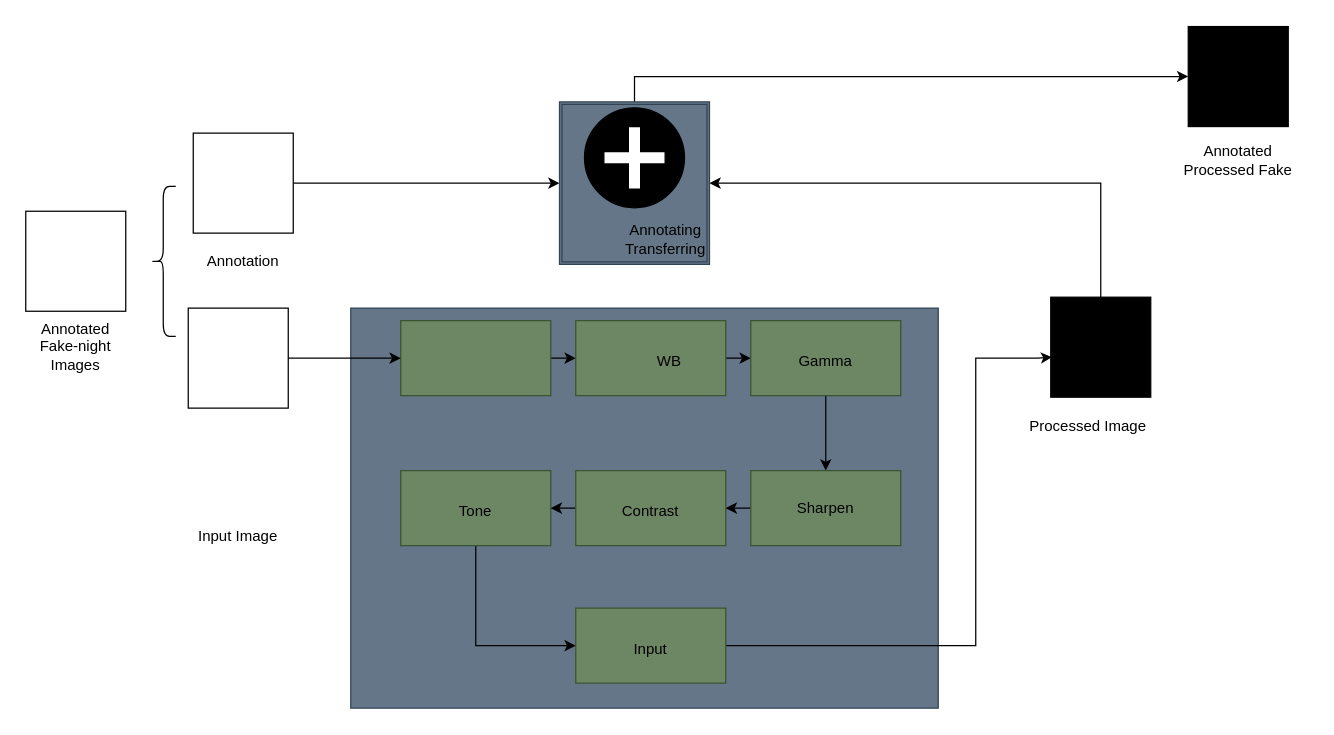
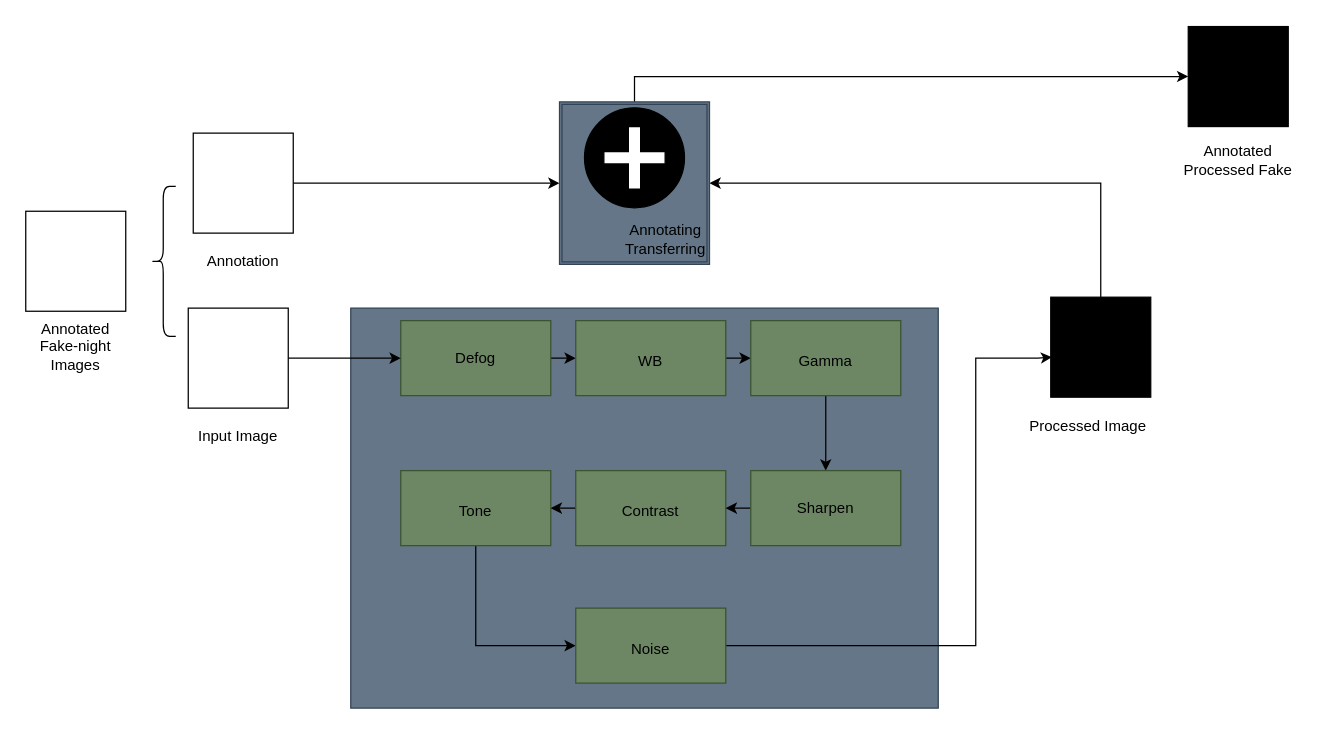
  <mxCell id="0" />
  <mxCell id="1" parent="0" />
  <mxCell id="2" value="" style="rounded=0;whiteSpace=wrap;html=1;fillColor=#647687;fontColor=#ffffff;strokeColor=#314354;" vertex="1" parent="1"><mxGeometry x="280" y="246" width="470" height="320" as="geometry" /></mxCell>
  <mxCell id="3" style="edgeStyle=orthogonalEdgeStyle;rounded=0;orthogonalLoop=1;jettySize=auto;html=1;exitX=1;exitY=0.5;exitDx=0;exitDy=0;entryX=0;entryY=0.5;entryDx=0;entryDy=0;" edge="1" parent="1" source="4" target="6"><mxGeometry relative="1" as="geometry" /></mxCell>
  <mxCell id="4" value="" style="rounded=0;whiteSpace=wrap;html=1;fillColor=#6d8764;fontColor=#ffffff;strokeColor=#3A5431;" vertex="1" parent="1"><mxGeometry x="320" y="256" width="120" height="60" as="geometry" /></mxCell>
  <mxCell id="5" style="edgeStyle=orthogonalEdgeStyle;rounded=0;orthogonalLoop=1;jettySize=auto;html=1;exitX=1;exitY=0.5;exitDx=0;exitDy=0;entryX=0;entryY=0.5;entryDx=0;entryDy=0;" edge="1" parent="1" source="6" target="8"><mxGeometry relative="1" as="geometry" /></mxCell>
  <mxCell id="6" value="" style="rounded=0;whiteSpace=wrap;html=1;fillColor=#6d8764;fontColor=#ffffff;strokeColor=#3A5431;" vertex="1" parent="1"><mxGeometry x="460" y="256" width="120" height="60" as="geometry" /></mxCell>
  <mxCell id="7" style="edgeStyle=orthogonalEdgeStyle;rounded=0;orthogonalLoop=1;jettySize=auto;html=1;exitX=0.5;exitY=1;exitDx=0;exitDy=0;entryX=0.5;entryY=0;entryDx=0;entryDy=0;" edge="1" parent="1" source="8" target="14"><mxGeometry relative="1" as="geometry" /></mxCell>
  <mxCell id="8" value="" style="rounded=0;whiteSpace=wrap;html=1;fillColor=#6d8764;fontColor=#ffffff;strokeColor=#3A5431;" vertex="1" parent="1"><mxGeometry x="600" y="256" width="120" height="60" as="geometry" /></mxCell>
  <mxCell id="9" style="edgeStyle=orthogonalEdgeStyle;rounded=0;orthogonalLoop=1;jettySize=auto;html=1;exitX=0.5;exitY=1;exitDx=0;exitDy=0;entryX=0;entryY=0.5;entryDx=0;entryDy=0;" edge="1" parent="1" source="10" target="25"><mxGeometry relative="1" as="geometry" /></mxCell>
  <mxCell id="10" value="" style="rounded=0;whiteSpace=wrap;html=1;fillColor=#6d8764;fontColor=#ffffff;strokeColor=#3A5431;" vertex="1" parent="1"><mxGeometry x="320" y="376" width="120" height="60" as="geometry" /></mxCell>
  <mxCell id="11" style="edgeStyle=orthogonalEdgeStyle;rounded=0;orthogonalLoop=1;jettySize=auto;html=1;exitX=0;exitY=0.5;exitDx=0;exitDy=0;entryX=1;entryY=0.5;entryDx=0;entryDy=0;" edge="1" parent="1" source="12" target="10"><mxGeometry relative="1" as="geometry" /></mxCell>
  <mxCell id="12" value="" style="rounded=0;whiteSpace=wrap;html=1;fillColor=#6d8764;fontColor=#ffffff;strokeColor=#3A5431;" vertex="1" parent="1"><mxGeometry x="460" y="376" width="120" height="60" as="geometry" /></mxCell>
  <mxCell id="13" style="edgeStyle=orthogonalEdgeStyle;rounded=0;orthogonalLoop=1;jettySize=auto;html=1;exitX=0;exitY=0.5;exitDx=0;exitDy=0;entryX=1;entryY=0.5;entryDx=0;entryDy=0;" edge="1" parent="1" source="14" target="12"><mxGeometry relative="1" as="geometry" /></mxCell>
  <mxCell id="14" value="" style="rounded=0;whiteSpace=wrap;html=1;fillColor=#6d8764;fontColor=#ffffff;strokeColor=#3A5431;" vertex="1" parent="1"><mxGeometry x="600" y="376" width="120" height="60" as="geometry" /></mxCell>
  <mxCell id="15" style="edgeStyle=orthogonalEdgeStyle;rounded=0;orthogonalLoop=1;jettySize=auto;html=1;exitX=1;exitY=0.5;exitDx=0;exitDy=0;" edge="1" parent="1" source="16" target="4"><mxGeometry relative="1" as="geometry" /></mxCell>
  <mxCell id="16" value="" style="whiteSpace=wrap;html=1;aspect=fixed;" vertex="1" parent="1"><mxGeometry x="150" y="246" width="80" height="80" as="geometry" /></mxCell>
- <mxCell id="17" value="Input Image" style="text;html=1;align=center;verticalAlign=middle;whiteSpace=wrap;rounded=0;" vertex="1" parent="1"><mxGeometry x="150" y="406" width="80" height="45" as="geometry" /></mxCell>
- <mxCell id="19" value="WB" style="text;html=1;align=center;verticalAlign=middle;whiteSpace=wrap;rounded=0;" vertex="1" parent="1"><mxGeometry x="505" y="273.5" width="60" height="30" as="geometry" /></mxCell>
+ <mxCell id="17" value="Input Image" style="text;html=1;align=center;verticalAlign=middle;whiteSpace=wrap;rounded=0;" vertex="1" parent="1"><mxGeometry x="150" y="326" width="80" height="45" as="geometry" /></mxCell>
+ <mxCell id="18" value="Defog" style="text;html=1;align=center;verticalAlign=middle;whiteSpace=wrap;rounded=0;opacity=0;" vertex="1" parent="1"><mxGeometry x="350" y="271" width="60" height="30" as="geometry" /></mxCell>
+ <mxCell id="19" value="WB" style="text;html=1;align=center;verticalAlign=middle;whiteSpace=wrap;rounded=0;" vertex="1" parent="1"><mxGeometry x="490" y="273.5" width="60" height="30" as="geometry" /></mxCell>
  <mxCell id="20" value="Gamma&lt;span style=&quot;color: rgba(0, 0, 0, 0); font-family: monospace; font-size: 0px; text-align: start; text-wrap: nowrap;&quot;&gt;%3CmxGraphModel%3E%3Croot%3E%3CmxCell%20id%3D%220%22%2F%3E%3CmxCell%20id%3D%221%22%20parent%3D%220%22%2F%3E%3CmxCell%20id%3D%222%22%20value%3D%22Defog%22%20style%3D%22text%3Bhtml%3D1%3Balign%3Dcenter%3BverticalAlign%3Dmiddle%3BwhiteSpace%3Dwrap%3Brounded%3D0%3B%22%20vertex%3D%221%22%20parent%3D%221%22%3E%3CmxGeometry%20x%3D%22250%22%20y%3D%22495%22%20width%3D%2260%22%20height%3D%2230%22%20as%3D%22geometry%22%2F%3E%3C%2FmxCell%3E%3C%2Froot%3E%3C%2FmxGraphModel%3E&lt;/span&gt;" style="text;html=1;align=center;verticalAlign=middle;whiteSpace=wrap;rounded=0;" vertex="1" parent="1"><mxGeometry x="630" y="273.5" width="60" height="30" as="geometry" /></mxCell>
  <mxCell id="21" value="Tone" style="text;html=1;align=center;verticalAlign=middle;whiteSpace=wrap;rounded=0;" vertex="1" parent="1"><mxGeometry x="350" y="393.5" width="60" height="30" as="geometry" /></mxCell>
  <mxCell id="22" value="Contrast&lt;span style=&quot;color: rgba(0, 0, 0, 0); font-family: monospace; font-size: 0px; text-align: start; text-wrap: nowrap;&quot;&gt;%3CmxGraphModel%3E%3Croot%3E%3CmxCell%20id%3D%220%22%2F%3E%3CmxCell%20id%3D%221%22%20parent%3D%220%22%2F%3E%3CmxCell%20id%3D%222%22%20value%3D%22Defog%22%20style%3D%22text%3Bhtml%3D1%3Balign%3Dcenter%3BverticalAlign%3Dmiddle%3BwhiteSpace%3Dwrap%3Brounded%3D0%3B%22%20vertex%3D%221%22%20parent%3D%221%22%3E%3CmxGeometry%20x%3D%22250%22%20y%3D%22495%22%20width%3D%2260%22%20height%3D%2230%22%20as%3D%22geometry%22%2F%3E%3C%2FmxCell%3E%3C%2Froot%3E%3C%2FmxGraphModel%3E&lt;/span&gt;" style="text;html=1;align=center;verticalAlign=middle;whiteSpace=wrap;rounded=0;" vertex="1" parent="1"><mxGeometry x="490" y="393.5" width="60" height="30" as="geometry" /></mxCell>
  <mxCell id="23" value="Sharpen" style="text;html=1;align=center;verticalAlign=middle;whiteSpace=wrap;rounded=0;" vertex="1" parent="1"><mxGeometry x="630" y="391" width="60" height="30" as="geometry" /></mxCell>
  <mxCell id="24" style="edgeStyle=orthogonalEdgeStyle;rounded=0;orthogonalLoop=1;jettySize=auto;html=1;exitX=1;exitY=0.5;exitDx=0;exitDy=0;entryX=0.013;entryY=0.6;entryDx=0;entryDy=0;entryPerimeter=0;" edge="1" parent="1" source="25" target="28"><mxGeometry relative="1" as="geometry"><mxPoint x="810" y="403.5" as="targetPoint" /><Array as="points"><mxPoint x="780" y="516" /><mxPoint x="780" y="286" /><mxPoint x="830" y="286" /></Array></mxGeometry></mxCell>
  <mxCell id="25" value="" style="rounded=0;whiteSpace=wrap;html=1;fillColor=#6d8764;fontColor=#ffffff;strokeColor=#3A5431;" vertex="1" parent="1"><mxGeometry x="460" y="486" width="120" height="60" as="geometry" /></mxCell>
- <mxCell id="26" value="Input" style="text;html=1;align=center;verticalAlign=middle;whiteSpace=wrap;rounded=0;" vertex="1" parent="1"><mxGeometry x="490" y="503.5" width="60" height="30" as="geometry" /></mxCell>
+ <mxCell id="26" value="Noise" style="text;html=1;align=center;verticalAlign=middle;whiteSpace=wrap;rounded=0;" vertex="1" parent="1"><mxGeometry x="490" y="503.5" width="60" height="30" as="geometry" /></mxCell>
  <mxCell id="27" style="edgeStyle=orthogonalEdgeStyle;rounded=0;orthogonalLoop=1;jettySize=auto;html=1;exitX=0.5;exitY=0;exitDx=0;exitDy=0;entryX=1;entryY=0.5;entryDx=0;entryDy=0;" edge="1" parent="1" source="28" target="37"><mxGeometry relative="1" as="geometry" /></mxCell>
  <mxCell id="28" value="" style="whiteSpace=wrap;html=1;aspect=fixed;fillColor=#000000;" vertex="1" parent="1"><mxGeometry x="840" y="237.25" width="80" height="80" as="geometry" /></mxCell>
  <mxCell id="29" value="Processed Image" style="text;html=1;align=center;verticalAlign=middle;whiteSpace=wrap;rounded=0;" vertex="1" parent="1"><mxGeometry x="815" y="326" width="110" height="30" as="geometry" /></mxCell>
  <mxCell id="30" style="edgeStyle=orthogonalEdgeStyle;rounded=0;orthogonalLoop=1;jettySize=auto;html=1;exitX=1;exitY=0.5;exitDx=0;exitDy=0;entryX=0;entryY=0.5;entryDx=0;entryDy=0;" edge="1" parent="1" source="31" target="37"><mxGeometry relative="1" as="geometry" /></mxCell>
  <mxCell id="31" value="" style="whiteSpace=wrap;html=1;aspect=fixed;" vertex="1" parent="1"><mxGeometry x="154" y="106" width="80" height="80" as="geometry" /></mxCell>
  <mxCell id="32" value="Annotation" style="text;html=1;align=center;verticalAlign=middle;whiteSpace=wrap;rounded=0;" vertex="1" parent="1"><mxGeometry x="154" y="186" width="80" height="45" as="geometry" /></mxCell>
  <mxCell id="33" value="" style="shape=curlyBracket;whiteSpace=wrap;html=1;rounded=1;labelPosition=left;verticalLabelPosition=middle;align=right;verticalAlign=middle;" vertex="1" parent="1"><mxGeometry x="120" y="148.5" width="20" height="120" as="geometry" /></mxCell>
  <mxCell id="34" value="" style="whiteSpace=wrap;html=1;aspect=fixed;" vertex="1" parent="1"><mxGeometry x="20" y="168.5" width="80" height="80" as="geometry" /></mxCell>
  <mxCell id="35" value="Annotated&lt;div&gt;Fake-night&lt;/div&gt;&lt;div&gt;Images&lt;/div&gt;" style="text;html=1;align=center;verticalAlign=middle;whiteSpace=wrap;rounded=0;" vertex="1" parent="1"><mxGeometry x="20" y="248.5" width="80" height="57.5" as="geometry" /></mxCell>
  <mxCell id="36" style="edgeStyle=orthogonalEdgeStyle;rounded=0;orthogonalLoop=1;jettySize=auto;html=1;exitX=0.5;exitY=0;exitDx=0;exitDy=0;entryX=0;entryY=0.5;entryDx=0;entryDy=0;" edge="1" parent="1" source="37" target="41"><mxGeometry relative="1" as="geometry" /></mxCell>
  <mxCell id="37" value="" style="shape=ext;double=1;rounded=0;whiteSpace=wrap;html=1;fillColor=#647687;fontColor=#ffffff;strokeColor=#314354;" vertex="1" parent="1"><mxGeometry x="447" y="81" width="120" height="130" as="geometry" /></mxCell>
  <mxCell id="38" value="" style="ellipse;shape=doubleEllipse;whiteSpace=wrap;html=1;aspect=fixed;fillColor=#000000;" vertex="1" parent="1"><mxGeometry x="467" y="85.75" width="80" height="80" as="geometry" /></mxCell>
  <mxCell id="39" value="Annotating Transferring" style="text;html=1;align=center;verticalAlign=middle;whiteSpace=wrap;rounded=0;" vertex="1" parent="1"><mxGeometry x="502" y="175.75" width="60" height="30" as="geometry" /></mxCell>
  <mxCell id="40" value="" style="shape=cross;whiteSpace=wrap;html=1;strokeColor=#000000;fillColor=#FFFFFF;" vertex="1" parent="1"><mxGeometry x="482.5" y="100.75" width="49" height="50" as="geometry" /></mxCell>
  <mxCell id="41" value="" style="whiteSpace=wrap;html=1;aspect=fixed;fillColor=#000000;" vertex="1" parent="1"><mxGeometry x="950" y="20.75" width="80" height="80" as="geometry" /></mxCell>
  <mxCell id="42" value="Annotated Processed Fake" style="text;html=1;align=center;verticalAlign=middle;whiteSpace=wrap;rounded=0;" vertex="1" parent="1"><mxGeometry x="935" y="100.75" width="110" height="55.25" as="geometry" /></mxCell>
